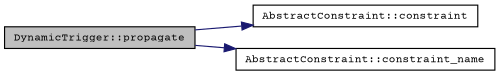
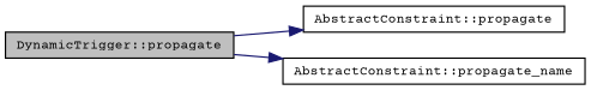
  digraph {
    fontname="Courier Prime"
    rankdir=LR
    node [color=black fillcolor=white fontname="Courier Prime" fontsize=10 shape=record style=filled]
    edge [color=midnightblue fontname="Courier Prime" fontsize=10 labelfontname=FreeSans labelfontsize=10 style=solid]
    n1 [fillcolor=grey75 fontcolor=black height=0.2 label="DynamicTrigger::propagate" width=0.4]
-   n2 [height=0.2 label="AbstractConstraint::constraint" width=0.4]
-   n3 [height=0.2 label="AbstractConstraint::constraint_name" width=0.4]
+   n2 [height=0.2 label="AbstractConstraint::propagate" width=0.4]
+   n3 [height=0.2 label="AbstractConstraint::propagate_name" width=0.4]
    n1 -> n2
    n1 -> n3
  }
